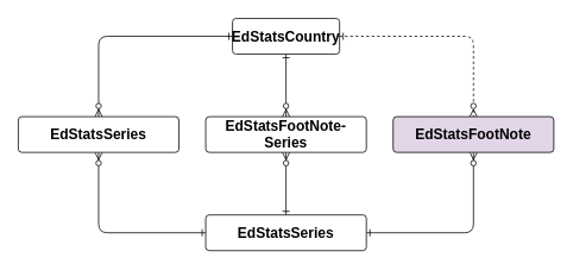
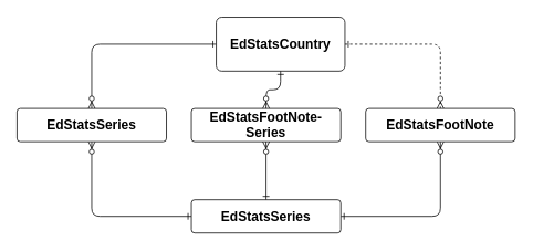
  <mxCell id="0" />
  <mxCell id="1" parent="0" />
  <mxCell id="2" style="edgeStyle=orthogonalEdgeStyle;rounded=1;orthogonalLoop=1;jettySize=auto;html=1;entryX=0.5;entryY=0;entryDx=0;entryDy=0;startArrow=ERone;startFill=0;endArrow=ERzeroToMany;endFill=1;dashed=1;" edge="1" parent="1" source="4" target="12"><mxGeometry relative="1" as="geometry" /></mxCell>
  <mxCell id="3" style="edgeStyle=orthogonalEdgeStyle;rounded=1;orthogonalLoop=1;jettySize=auto;html=1;exitX=0;exitY=0.5;exitDx=0;exitDy=0;entryX=0.5;entryY=0;entryDx=0;entryDy=0;startArrow=ERone;startFill=0;endArrow=ERzeroToMany;endFill=1;" edge="1" parent="1" source="4" target="11"><mxGeometry relative="1" as="geometry" /></mxCell>
- <mxCell id="4" value="&lt;b&gt;&lt;span lang=&quot;FR&quot; style=&quot;font-size: 12.0pt ; line-height: 107% ; font-family: &amp;#34;calibri&amp;#34; , sans-serif&quot;&gt;EdStatsCountry&lt;br&gt;&lt;/span&gt;&lt;/b&gt;" style="rounded=1;arcSize=10;whiteSpace=wrap;html=1;align=center;" vertex="1" parent="1"><mxGeometry x="260" y="20" width="120" height="40" as="geometry" /></mxCell>
+ <mxCell id="4" value="&lt;b&gt;&lt;span lang=&quot;FR&quot; style=&quot;font-size: 12.0pt ; line-height: 107% ; font-family: &amp;#34;calibri&amp;#34; , sans-serif&quot;&gt;EdStatsCountry&lt;br&gt;&lt;/span&gt;&lt;/b&gt;" style="rounded=1;arcSize=10;whiteSpace=wrap;html=1;align=center;" vertex="1" parent="1"><mxGeometry x="260" y="20" width="155" height="65" as="geometry" /></mxCell>
  <mxCell id="5" value="&lt;b&gt;&lt;span lang=&quot;FR&quot; style=&quot;font-size: 12.0pt ; line-height: 107% ; font-family: &amp;#34;calibri&amp;#34; , sans-serif&quot;&gt;EdStatsFootNote-Series&lt;/span&gt;&lt;/b&gt;" style="rounded=1;arcSize=10;whiteSpace=wrap;html=1;align=center;" vertex="1" parent="1"><mxGeometry x="230" y="130" width="180" height="40" as="geometry" /></mxCell>
  <mxCell id="6" style="edgeStyle=orthogonalEdgeStyle;rounded=1;orthogonalLoop=1;jettySize=auto;html=1;exitX=0.5;exitY=0;exitDx=0;exitDy=0;entryX=0.5;entryY=1;entryDx=0;entryDy=0;startArrow=ERone;startFill=0;endArrow=ERzeroToMany;endFill=1;" edge="1" parent="1" source="9" target="5"><mxGeometry relative="1" as="geometry" /></mxCell>
  <mxCell id="7" style="edgeStyle=orthogonalEdgeStyle;rounded=1;orthogonalLoop=1;jettySize=auto;html=1;exitX=1;exitY=0.5;exitDx=0;exitDy=0;entryX=0.5;entryY=1;entryDx=0;entryDy=0;startArrow=ERone;startFill=0;endArrow=ERzeroToMany;endFill=1;" edge="1" parent="1" source="9" target="12"><mxGeometry relative="1" as="geometry" /></mxCell>
  <mxCell id="8" style="edgeStyle=orthogonalEdgeStyle;rounded=1;orthogonalLoop=1;jettySize=auto;html=1;exitX=0;exitY=0.5;exitDx=0;exitDy=0;startArrow=ERone;startFill=0;endArrow=ERzeroToMany;endFill=1;" edge="1" parent="1" source="9" target="11"><mxGeometry relative="1" as="geometry" /></mxCell>
  <mxCell id="9" value="&lt;b&gt;&lt;span lang=&quot;FR&quot; style=&quot;font-size: 12.0pt ; line-height: 107% ; font-family: &amp;#34;calibri&amp;#34; , sans-serif&quot;&gt;EdStatsSeries&lt;/span&gt;&lt;/b&gt;" style="rounded=1;arcSize=10;whiteSpace=wrap;html=1;align=center;" vertex="1" parent="1"><mxGeometry x="230" y="240" width="180" height="40" as="geometry" /></mxCell>
  <mxCell id="10" value="" style="endArrow=ERzeroToMany;html=1;endFill=1;startArrow=ERone;startFill=0;edgeStyle=orthogonalEdgeStyle;exitX=0.5;exitY=1;exitDx=0;exitDy=0;" edge="1" parent="1" source="4" target="5"><mxGeometry width="50" height="50" relative="1" as="geometry"><mxPoint x="320" y="140" as="sourcePoint" /><mxPoint x="320" y="70" as="targetPoint" /></mxGeometry></mxCell>
  <mxCell id="11" value="&lt;b&gt;&lt;span lang=&quot;FR&quot; style=&quot;font-size: 12.0pt ; line-height: 107% ; font-family: &amp;#34;calibri&amp;#34; , sans-serif&quot;&gt;EdStatsSeries&lt;/span&gt;&lt;/b&gt;" style="rounded=1;arcSize=10;whiteSpace=wrap;html=1;align=center;" vertex="1" parent="1"><mxGeometry x="20" y="130" width="180" height="40" as="geometry" /></mxCell>
- <mxCell id="12" value="&lt;b&gt;&lt;span lang=&quot;FR&quot; style=&quot;font-size: 12.0pt ; line-height: 107% ; font-family: &amp;#34;calibri&amp;#34; , sans-serif&quot;&gt;EdStatsFootNote&lt;/span&gt;&lt;/b&gt;" style="rounded=1;arcSize=10;whiteSpace=wrap;html=1;align=center;fillColor=#e1d5e7;" vertex="1" parent="1"><mxGeometry x="440" y="130" width="180" height="40" as="geometry" /></mxCell>
+ <mxCell id="12" value="&lt;b&gt;&lt;span lang=&quot;FR&quot; style=&quot;font-size: 12.0pt ; line-height: 107% ; font-family: &amp;#34;calibri&amp;#34; , sans-serif&quot;&gt;EdStatsFootNote&lt;/span&gt;&lt;/b&gt;" style="rounded=1;arcSize=10;whiteSpace=wrap;html=1;align=center;" vertex="1" parent="1"><mxGeometry x="440" y="130" width="180" height="40" as="geometry" /></mxCell>
